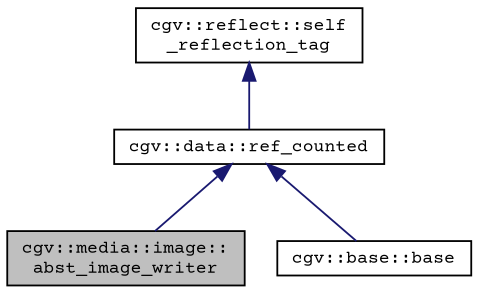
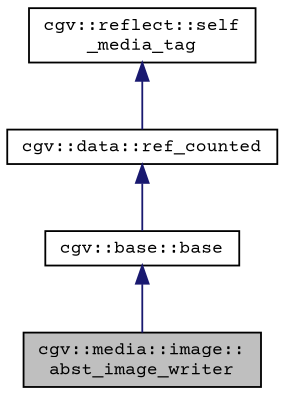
  digraph {
    fontname="Courier Prime"
    node [color=black fontname="Courier Prime" fontsize=10 shape=record]
    edge [color=midnightblue dir=back fontname="Courier Prime" fontsize=10 labelfontname=Helvetica labelfontsize=10 style=solid]
    n1 [fillcolor=grey75 fontcolor=black height=0.2 label="cgv::media::image::\labst_image_writer" style=filled width=0.4]
    n2 [height=0.2 label="cgv::base::base" width=0.4]
    n3 [height=0.2 label="cgv::data::ref_counted" width=0.4]
-   n4 [height=0.2 label="cgv::reflect::self\l_reflection_tag" width=0.4]
-   n3 -> n1
+   n4 [height=0.2 label="cgv::reflect::self\l_media_tag" width=0.4]
+   n2 -> n1
    n3 -> n2
    n4 -> n3
  }
